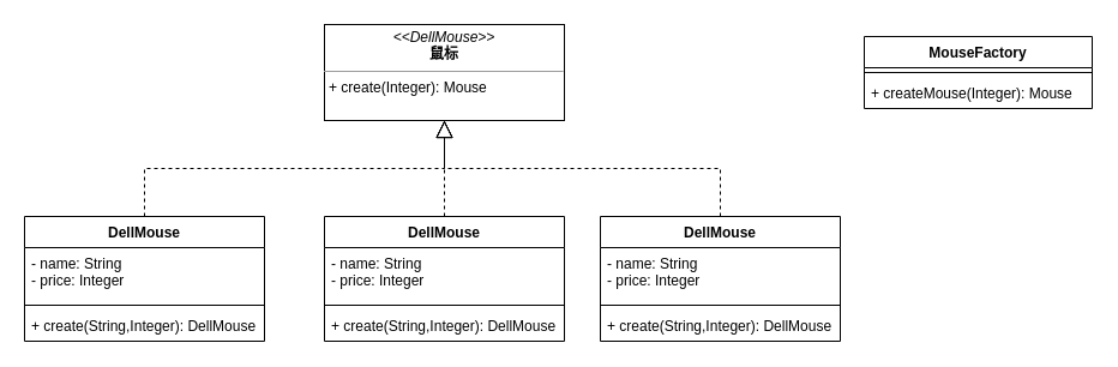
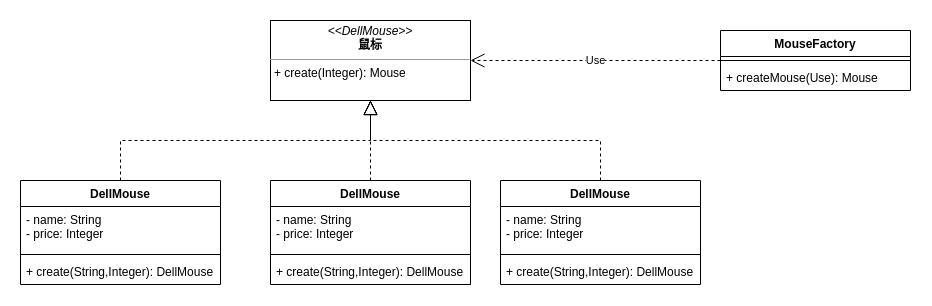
  <mxCell id="0" />
  <mxCell id="1" parent="0" />
  <mxCell id="2" value="&lt;p style=&quot;margin: 0px ; margin-top: 4px ; text-align: center&quot;&gt;&lt;i&gt;&amp;lt;&amp;lt;DellMouse&amp;gt;&amp;gt;&lt;/i&gt;&lt;br&gt;&lt;b&gt;鼠标&lt;/b&gt;&lt;/p&gt;&lt;hr size=&quot;1&quot;&gt;&lt;p style=&quot;margin: 0px ; margin-left: 4px&quot;&gt;&lt;span&gt;+ create(Integer): Mouse&lt;/span&gt;&lt;/p&gt;" style="verticalAlign=top;align=left;overflow=fill;fontSize=12;fontFamily=Helvetica;html=1;" vertex="1" parent="1"><mxGeometry x="270" y="20" width="200" height="80" as="geometry" /></mxCell>
  <mxCell id="3" value="DellMouse" style="swimlane;fontStyle=1;align=center;verticalAlign=top;childLayout=stackLayout;horizontal=1;startSize=26;horizontalStack=0;resizeParent=1;resizeParentMax=0;resizeLast=0;collapsible=1;marginBottom=0;" vertex="1" parent="1"><mxGeometry x="20" y="180" width="200" height="104" as="geometry" /></mxCell>
  <mxCell id="4" value="- name: String&#10;- price: Integer" style="text;strokeColor=none;fillColor=none;align=left;verticalAlign=top;spacingLeft=4;spacingRight=4;overflow=hidden;rotatable=0;points=[[0,0.5],[1,0.5]];portConstraint=eastwest;" vertex="1" parent="3"><mxGeometry y="26" width="200" height="44" as="geometry" /></mxCell>
  <mxCell id="5" value="" style="line;strokeWidth=1;fillColor=none;align=left;verticalAlign=middle;spacingTop=-1;spacingLeft=3;spacingRight=3;rotatable=0;labelPosition=right;points=[];portConstraint=eastwest;" vertex="1" parent="3"><mxGeometry y="70" width="200" height="8" as="geometry" /></mxCell>
  <mxCell id="6" value="+ create(String,Integer): DellMouse" style="text;strokeColor=none;fillColor=none;align=left;verticalAlign=top;spacingLeft=4;spacingRight=4;overflow=hidden;rotatable=0;points=[[0,0.5],[1,0.5]];portConstraint=eastwest;" vertex="1" parent="3"><mxGeometry y="78" width="200" height="26" as="geometry" /></mxCell>
  <mxCell id="7" value="" style="endArrow=block;dashed=1;endFill=0;endSize=12;html=1;rounded=0;entryX=0.5;entryY=1;entryDx=0;entryDy=0;exitX=0.5;exitY=0;exitDx=0;exitDy=0;" edge="1" parent="1" source="3" target="2"><mxGeometry width="160" relative="1" as="geometry"><mxPoint x="440" y="160" as="sourcePoint" /><mxPoint x="600" y="160" as="targetPoint" /><Array as="points"><mxPoint x="120" y="140" /><mxPoint x="370" y="140" /></Array></mxGeometry></mxCell>
  <mxCell id="8" value="" style="endArrow=block;dashed=1;endFill=0;endSize=12;html=1;rounded=0;exitX=0.5;exitY=0;exitDx=0;exitDy=0;" edge="1" parent="1" source="10"><mxGeometry width="160" relative="1" as="geometry"><mxPoint x="355" y="180" as="sourcePoint" /><mxPoint x="370" y="100" as="targetPoint" /></mxGeometry></mxCell>
  <mxCell id="9" value="" style="endArrow=block;dashed=1;endFill=0;endSize=12;html=1;rounded=0;exitX=0.5;exitY=0;exitDx=0;exitDy=0;" edge="1" parent="1" source="14"><mxGeometry width="160" relative="1" as="geometry"><mxPoint x="600" y="170" as="sourcePoint" /><mxPoint x="370" y="100" as="targetPoint" /><Array as="points"><mxPoint x="600" y="140" /><mxPoint x="370" y="140" /></Array></mxGeometry></mxCell>
  <mxCell id="10" value="DellMouse" style="swimlane;fontStyle=1;align=center;verticalAlign=top;childLayout=stackLayout;horizontal=1;startSize=26;horizontalStack=0;resizeParent=1;resizeParentMax=0;resizeLast=0;collapsible=1;marginBottom=0;" vertex="1" parent="1"><mxGeometry x="270" y="180" width="200" height="104" as="geometry" /></mxCell>
  <mxCell id="11" value="- name: String&#10;- price: Integer" style="text;strokeColor=none;fillColor=none;align=left;verticalAlign=top;spacingLeft=4;spacingRight=4;overflow=hidden;rotatable=0;points=[[0,0.5],[1,0.5]];portConstraint=eastwest;" vertex="1" parent="10"><mxGeometry y="26" width="200" height="44" as="geometry" /></mxCell>
  <mxCell id="12" value="" style="line;strokeWidth=1;fillColor=none;align=left;verticalAlign=middle;spacingTop=-1;spacingLeft=3;spacingRight=3;rotatable=0;labelPosition=right;points=[];portConstraint=eastwest;" vertex="1" parent="10"><mxGeometry y="70" width="200" height="8" as="geometry" /></mxCell>
  <mxCell id="13" value="+ create(String,Integer): DellMouse" style="text;strokeColor=none;fillColor=none;align=left;verticalAlign=top;spacingLeft=4;spacingRight=4;overflow=hidden;rotatable=0;points=[[0,0.5],[1,0.5]];portConstraint=eastwest;" vertex="1" parent="10"><mxGeometry y="78" width="200" height="26" as="geometry" /></mxCell>
  <mxCell id="14" value="DellMouse" style="swimlane;fontStyle=1;align=center;verticalAlign=top;childLayout=stackLayout;horizontal=1;startSize=26;horizontalStack=0;resizeParent=1;resizeParentMax=0;resizeLast=0;collapsible=1;marginBottom=0;" vertex="1" parent="1"><mxGeometry x="500" y="180" width="200" height="104" as="geometry" /></mxCell>
  <mxCell id="15" value="- name: String&#10;- price: Integer" style="text;strokeColor=none;fillColor=none;align=left;verticalAlign=top;spacingLeft=4;spacingRight=4;overflow=hidden;rotatable=0;points=[[0,0.5],[1,0.5]];portConstraint=eastwest;" vertex="1" parent="14"><mxGeometry y="26" width="200" height="44" as="geometry" /></mxCell>
  <mxCell id="16" value="" style="line;strokeWidth=1;fillColor=none;align=left;verticalAlign=middle;spacingTop=-1;spacingLeft=3;spacingRight=3;rotatable=0;labelPosition=right;points=[];portConstraint=eastwest;" vertex="1" parent="14"><mxGeometry y="70" width="200" height="8" as="geometry" /></mxCell>
  <mxCell id="17" value="+ create(String,Integer): DellMouse" style="text;strokeColor=none;fillColor=none;align=left;verticalAlign=top;spacingLeft=4;spacingRight=4;overflow=hidden;rotatable=0;points=[[0,0.5],[1,0.5]];portConstraint=eastwest;" vertex="1" parent="14"><mxGeometry y="78" width="200" height="26" as="geometry" /></mxCell>
  <mxCell id="18" value="MouseFactory" style="swimlane;fontStyle=1;align=center;verticalAlign=top;childLayout=stackLayout;horizontal=1;startSize=26;horizontalStack=0;resizeParent=1;resizeParentMax=0;resizeLast=0;collapsible=1;marginBottom=0;" vertex="1" parent="1"><mxGeometry x="720" y="30" width="190" height="60" as="geometry" /></mxCell>
  <mxCell id="19" value="" style="line;strokeWidth=1;fillColor=none;align=left;verticalAlign=middle;spacingTop=-1;spacingLeft=3;spacingRight=3;rotatable=0;labelPosition=right;points=[];portConstraint=eastwest;" vertex="1" parent="18"><mxGeometry y="26" width="190" height="8" as="geometry" /></mxCell>
- <mxCell id="20" value="+ createMouse(Integer): Mouse" style="text;strokeColor=none;fillColor=none;align=left;verticalAlign=top;spacingLeft=4;spacingRight=4;overflow=hidden;rotatable=0;points=[[0,0.5],[1,0.5]];portConstraint=eastwest;" vertex="1" parent="18"><mxGeometry y="34" width="190" height="26" as="geometry" /></mxCell>
+ <mxCell id="20" value="+ createMouse(Use): Mouse" style="text;strokeColor=none;fillColor=none;align=left;verticalAlign=top;spacingLeft=4;spacingRight=4;overflow=hidden;rotatable=0;points=[[0,0.5],[1,0.5]];portConstraint=eastwest;" vertex="1" parent="18"><mxGeometry y="34" width="190" height="26" as="geometry" /></mxCell>
+ <mxCell id="21" value="Use" style="endArrow=open;endSize=12;dashed=1;html=1;rounded=0;entryX=1;entryY=0.5;entryDx=0;entryDy=0;exitX=0;exitY=0.5;exitDx=0;exitDy=0;" edge="1" parent="1" source="18" target="2"><mxGeometry width="160" relative="1" as="geometry"><mxPoint x="440" y="160" as="sourcePoint" /><mxPoint x="500" y="80" as="targetPoint" /></mxGeometry></mxCell>
